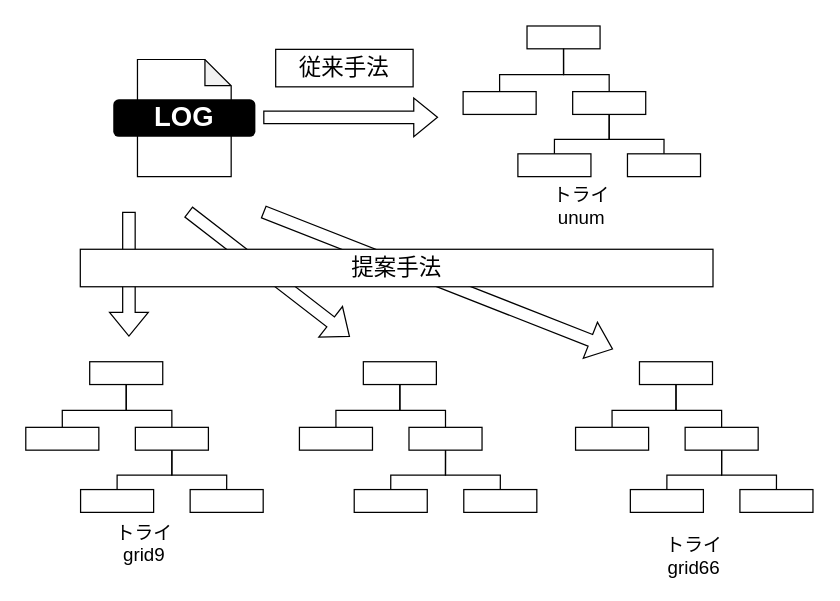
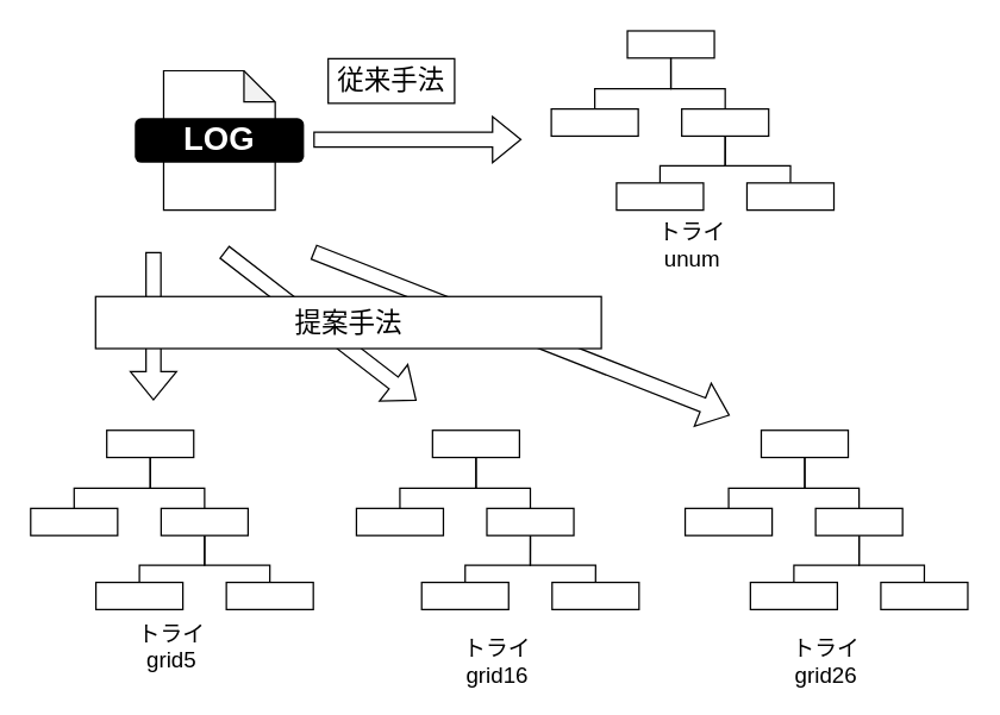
  <mxCell id="0" />
  <mxCell id="1" parent="0" />
  <mxCell id="2" value="" style="shape=note;whiteSpace=wrap;html=1;backgroundOutline=1;darkOpacity=0.05;size=21;" parent="1" vertex="1"><mxGeometry x="109.38" y="47.12" width="75" height="93.75" as="geometry" /></mxCell>
  <mxCell id="3" value="&lt;span style=&quot;font-size: 22px;&quot;&gt;LOG&lt;/span&gt;" style="text;html=1;strokeColor=none;fillColor=#000000;align=center;verticalAlign=middle;whiteSpace=wrap;rounded=1;fontColor=#FFFFFF;fontStyle=1;fontSize=22;" parent="1" vertex="1"><mxGeometry x="90" y="78.99" width="113.75" height="30" as="geometry" /></mxCell>
  <mxCell id="4" value="" style="shape=flexArrow;endArrow=classic;html=1;rounded=0;strokeWidth=1;fontSize=18;fontColor=#000000;" parent="1" edge="1"><mxGeometry width="50" height="50" relative="1" as="geometry"><mxPoint x="210" y="93.41" as="sourcePoint" /><mxPoint x="350" y="93.41" as="targetPoint" /></mxGeometry></mxCell>
  <mxCell id="5" value="" style="shape=flexArrow;endArrow=classic;html=1;rounded=0;strokeWidth=1;fontSize=18;fontColor=#000000;" parent="1" edge="1"><mxGeometry width="50" height="50" relative="1" as="geometry"><mxPoint x="102.54" y="169" as="sourcePoint" /><mxPoint x="102.54" y="269" as="targetPoint" /></mxGeometry></mxCell>
  <mxCell id="6" value="" style="shape=flexArrow;endArrow=classic;html=1;rounded=0;strokeWidth=1;fontSize=18;fontColor=#000000;" parent="1" edge="1"><mxGeometry width="50" height="50" relative="1" as="geometry"><mxPoint x="150" y="169" as="sourcePoint" /><mxPoint x="279.41" y="269" as="targetPoint" /></mxGeometry></mxCell>
  <mxCell id="7" value="" style="shape=flexArrow;endArrow=classic;html=1;rounded=0;strokeWidth=1;fontSize=18;fontColor=#000000;" parent="1" edge="1"><mxGeometry width="50" height="50" relative="1" as="geometry"><mxPoint x="210" y="169" as="sourcePoint" /><mxPoint x="490" y="279" as="targetPoint" /></mxGeometry></mxCell>
- <mxCell id="8" value="従来手法" style="text;html=1;strokeColor=default;fillColor=default;align=center;verticalAlign=middle;whiteSpace=wrap;rounded=0;fontSize=18;fontColor=#000000;" parent="1" vertex="1"><mxGeometry x="220" y="39" width="110" height="30" as="geometry" /></mxCell>
- <mxCell id="9" value="提案手法" style="text;html=1;strokeColor=default;fillColor=default;align=center;verticalAlign=middle;whiteSpace=wrap;rounded=0;fontSize=18;fontColor=#000000;" parent="1" vertex="1"><mxGeometry x="63.63" y="199" width="506.37" height="30" as="geometry" /></mxCell>
+ <mxCell id="8" value="従来手法" style="text;html=1;strokeColor=default;fillColor=default;align=center;verticalAlign=middle;whiteSpace=wrap;rounded=0;fontSize=18;fontColor=#000000;" parent="1" vertex="1"><mxGeometry x="220" y="39" width="85" height="30" as="geometry" /></mxCell>
+ <mxCell id="9" value="提案手法" style="text;html=1;strokeColor=default;fillColor=default;align=center;verticalAlign=middle;whiteSpace=wrap;rounded=0;fontSize=18;fontColor=#000000;" parent="1" vertex="1"><mxGeometry x="63.63" y="199" width="340" height="35" as="geometry" /></mxCell>
  <mxCell id="10" value="" style="group" vertex="1" connectable="0" parent="1"><mxGeometry x="370" y="20.3" width="190" height="120.57" as="geometry" /></mxCell>
  <mxCell id="11" value="" style="rounded=0;whiteSpace=wrap;html=1;" vertex="1" parent="10"><mxGeometry x="51.154" width="58.462" height="18.262" as="geometry" /></mxCell>
  <mxCell id="12" value="" style="rounded=0;whiteSpace=wrap;html=1;" vertex="1" parent="10"><mxGeometry x="43.846" y="102.308" width="58.462" height="18.262" as="geometry" /></mxCell>
  <mxCell id="13" value="" style="rounded=0;whiteSpace=wrap;html=1;" vertex="1" parent="10"><mxGeometry y="52.521" width="58.462" height="18.262" as="geometry" /></mxCell>
  <mxCell id="14" style="edgeStyle=orthogonalEdgeStyle;rounded=0;orthogonalLoop=1;jettySize=auto;html=1;exitX=0.5;exitY=1;exitDx=0;exitDy=0;entryX=0.5;entryY=0;entryDx=0;entryDy=0;endArrow=none;endFill=0;" edge="1" parent="10" source="11" target="13"><mxGeometry relative="1" as="geometry"><Array as="points"><mxPoint x="80" y="39" /><mxPoint x="29" y="39" /></Array></mxGeometry></mxCell>
  <mxCell id="15" style="edgeStyle=orthogonalEdgeStyle;rounded=0;orthogonalLoop=1;jettySize=auto;html=1;exitX=0.5;exitY=1;exitDx=0;exitDy=0;entryX=0.5;entryY=0;entryDx=0;entryDy=0;endArrow=none;endFill=0;" edge="1" parent="10" source="16" target="12"><mxGeometry relative="1" as="geometry" /></mxCell>
  <mxCell id="16" value="" style="rounded=0;whiteSpace=wrap;html=1;" vertex="1" parent="10"><mxGeometry x="87.692" y="52.521" width="58.462" height="18.262" as="geometry" /></mxCell>
  <mxCell id="17" style="edgeStyle=orthogonalEdgeStyle;rounded=0;orthogonalLoop=1;jettySize=auto;html=1;exitX=0.5;exitY=1;exitDx=0;exitDy=0;entryX=0.5;entryY=0;entryDx=0;entryDy=0;endArrow=none;endFill=0;" edge="1" parent="10" source="11" target="16"><mxGeometry relative="1" as="geometry"><Array as="points"><mxPoint x="80" y="39" /><mxPoint x="117" y="39" /></Array></mxGeometry></mxCell>
  <mxCell id="18" value="" style="rounded=0;whiteSpace=wrap;html=1;" vertex="1" parent="10"><mxGeometry x="131.538" y="102.308" width="58.462" height="18.262" as="geometry" /></mxCell>
  <mxCell id="19" style="edgeStyle=orthogonalEdgeStyle;rounded=0;orthogonalLoop=1;jettySize=auto;html=1;exitX=0.5;exitY=1;exitDx=0;exitDy=0;entryX=0.5;entryY=0;entryDx=0;entryDy=0;endArrow=none;endFill=0;" edge="1" parent="10" source="16" target="18"><mxGeometry relative="1" as="geometry" /></mxCell>
  <mxCell id="20" value="" style="group" vertex="1" connectable="0" parent="1"><mxGeometry x="20" y="289" width="190" height="120.57" as="geometry" /></mxCell>
  <mxCell id="21" value="" style="rounded=0;whiteSpace=wrap;html=1;" vertex="1" parent="20"><mxGeometry x="51.154" width="58.462" height="18.262" as="geometry" /></mxCell>
  <mxCell id="22" value="" style="rounded=0;whiteSpace=wrap;html=1;" vertex="1" parent="20"><mxGeometry x="43.846" y="102.308" width="58.462" height="18.262" as="geometry" /></mxCell>
  <mxCell id="23" value="" style="rounded=0;whiteSpace=wrap;html=1;" vertex="1" parent="20"><mxGeometry y="52.521" width="58.462" height="18.262" as="geometry" /></mxCell>
  <mxCell id="24" style="edgeStyle=orthogonalEdgeStyle;rounded=0;orthogonalLoop=1;jettySize=auto;html=1;exitX=0.5;exitY=1;exitDx=0;exitDy=0;entryX=0.5;entryY=0;entryDx=0;entryDy=0;endArrow=none;endFill=0;" edge="1" parent="20" source="21" target="23"><mxGeometry relative="1" as="geometry"><Array as="points"><mxPoint x="80" y="39" /><mxPoint x="29" y="39" /></Array></mxGeometry></mxCell>
  <mxCell id="25" style="edgeStyle=orthogonalEdgeStyle;rounded=0;orthogonalLoop=1;jettySize=auto;html=1;exitX=0.5;exitY=1;exitDx=0;exitDy=0;entryX=0.5;entryY=0;entryDx=0;entryDy=0;endArrow=none;endFill=0;" edge="1" parent="20" source="26" target="22"><mxGeometry relative="1" as="geometry" /></mxCell>
  <mxCell id="26" value="" style="rounded=0;whiteSpace=wrap;html=1;" vertex="1" parent="20"><mxGeometry x="87.692" y="52.521" width="58.462" height="18.262" as="geometry" /></mxCell>
  <mxCell id="27" style="edgeStyle=orthogonalEdgeStyle;rounded=0;orthogonalLoop=1;jettySize=auto;html=1;exitX=0.5;exitY=1;exitDx=0;exitDy=0;entryX=0.5;entryY=0;entryDx=0;entryDy=0;endArrow=none;endFill=0;" edge="1" parent="20" source="21" target="26"><mxGeometry relative="1" as="geometry"><Array as="points"><mxPoint x="80" y="39" /><mxPoint x="117" y="39" /></Array></mxGeometry></mxCell>
  <mxCell id="28" value="" style="rounded=0;whiteSpace=wrap;html=1;" vertex="1" parent="20"><mxGeometry x="131.538" y="102.308" width="58.462" height="18.262" as="geometry" /></mxCell>
  <mxCell id="29" style="edgeStyle=orthogonalEdgeStyle;rounded=0;orthogonalLoop=1;jettySize=auto;html=1;exitX=0.5;exitY=1;exitDx=0;exitDy=0;entryX=0.5;entryY=0;entryDx=0;entryDy=0;endArrow=none;endFill=0;" edge="1" parent="20" source="26" target="28"><mxGeometry relative="1" as="geometry" /></mxCell>
  <mxCell id="30" value="" style="group" vertex="1" connectable="0" parent="1"><mxGeometry x="460" y="289" width="190" height="120.57" as="geometry" /></mxCell>
  <mxCell id="31" value="" style="rounded=0;whiteSpace=wrap;html=1;" vertex="1" parent="30"><mxGeometry x="51.154" width="58.462" height="18.262" as="geometry" /></mxCell>
  <mxCell id="32" value="" style="rounded=0;whiteSpace=wrap;html=1;" vertex="1" parent="30"><mxGeometry x="43.846" y="102.308" width="58.462" height="18.262" as="geometry" /></mxCell>
  <mxCell id="33" value="" style="rounded=0;whiteSpace=wrap;html=1;" vertex="1" parent="30"><mxGeometry y="52.521" width="58.462" height="18.262" as="geometry" /></mxCell>
  <mxCell id="34" style="edgeStyle=orthogonalEdgeStyle;rounded=0;orthogonalLoop=1;jettySize=auto;html=1;exitX=0.5;exitY=1;exitDx=0;exitDy=0;entryX=0.5;entryY=0;entryDx=0;entryDy=0;endArrow=none;endFill=0;" edge="1" parent="30" source="31" target="33"><mxGeometry relative="1" as="geometry"><Array as="points"><mxPoint x="80" y="39" /><mxPoint x="29" y="39" /></Array></mxGeometry></mxCell>
  <mxCell id="35" style="edgeStyle=orthogonalEdgeStyle;rounded=0;orthogonalLoop=1;jettySize=auto;html=1;exitX=0.5;exitY=1;exitDx=0;exitDy=0;entryX=0.5;entryY=0;entryDx=0;entryDy=0;endArrow=none;endFill=0;" edge="1" parent="30" source="36" target="32"><mxGeometry relative="1" as="geometry" /></mxCell>
  <mxCell id="36" value="" style="rounded=0;whiteSpace=wrap;html=1;" vertex="1" parent="30"><mxGeometry x="87.692" y="52.521" width="58.462" height="18.262" as="geometry" /></mxCell>
  <mxCell id="37" style="edgeStyle=orthogonalEdgeStyle;rounded=0;orthogonalLoop=1;jettySize=auto;html=1;exitX=0.5;exitY=1;exitDx=0;exitDy=0;entryX=0.5;entryY=0;entryDx=0;entryDy=0;endArrow=none;endFill=0;" edge="1" parent="30" source="31" target="36"><mxGeometry relative="1" as="geometry"><Array as="points"><mxPoint x="80" y="39" /><mxPoint x="117" y="39" /></Array></mxGeometry></mxCell>
  <mxCell id="38" value="" style="rounded=0;whiteSpace=wrap;html=1;" vertex="1" parent="30"><mxGeometry x="131.538" y="102.308" width="58.462" height="18.262" as="geometry" /></mxCell>
  <mxCell id="39" style="edgeStyle=orthogonalEdgeStyle;rounded=0;orthogonalLoop=1;jettySize=auto;html=1;exitX=0.5;exitY=1;exitDx=0;exitDy=0;entryX=0.5;entryY=0;entryDx=0;entryDy=0;endArrow=none;endFill=0;" edge="1" parent="30" source="36" target="38"><mxGeometry relative="1" as="geometry" /></mxCell>
  <mxCell id="40" value="" style="group" vertex="1" connectable="0" parent="1"><mxGeometry x="239" y="289" width="190" height="120.57" as="geometry" /></mxCell>
  <mxCell id="41" value="" style="rounded=0;whiteSpace=wrap;html=1;" vertex="1" parent="40"><mxGeometry x="51.154" width="58.462" height="18.262" as="geometry" /></mxCell>
  <mxCell id="42" value="" style="rounded=0;whiteSpace=wrap;html=1;" vertex="1" parent="40"><mxGeometry x="43.846" y="102.308" width="58.462" height="18.262" as="geometry" /></mxCell>
  <mxCell id="43" value="" style="rounded=0;whiteSpace=wrap;html=1;" vertex="1" parent="40"><mxGeometry y="52.521" width="58.462" height="18.262" as="geometry" /></mxCell>
  <mxCell id="44" style="edgeStyle=orthogonalEdgeStyle;rounded=0;orthogonalLoop=1;jettySize=auto;html=1;exitX=0.5;exitY=1;exitDx=0;exitDy=0;entryX=0.5;entryY=0;entryDx=0;entryDy=0;endArrow=none;endFill=0;" edge="1" parent="40" source="41" target="43"><mxGeometry relative="1" as="geometry"><Array as="points"><mxPoint x="80" y="39" /><mxPoint x="29" y="39" /></Array></mxGeometry></mxCell>
  <mxCell id="45" style="edgeStyle=orthogonalEdgeStyle;rounded=0;orthogonalLoop=1;jettySize=auto;html=1;exitX=0.5;exitY=1;exitDx=0;exitDy=0;entryX=0.5;entryY=0;entryDx=0;entryDy=0;endArrow=none;endFill=0;" edge="1" parent="40" source="46" target="42"><mxGeometry relative="1" as="geometry" /></mxCell>
  <mxCell id="46" value="" style="rounded=0;whiteSpace=wrap;html=1;" vertex="1" parent="40"><mxGeometry x="87.692" y="52.521" width="58.462" height="18.262" as="geometry" /></mxCell>
  <mxCell id="47" style="edgeStyle=orthogonalEdgeStyle;rounded=0;orthogonalLoop=1;jettySize=auto;html=1;exitX=0.5;exitY=1;exitDx=0;exitDy=0;entryX=0.5;entryY=0;entryDx=0;entryDy=0;endArrow=none;endFill=0;" edge="1" parent="40" source="41" target="46"><mxGeometry relative="1" as="geometry"><Array as="points"><mxPoint x="80" y="39" /><mxPoint x="117" y="39" /></Array></mxGeometry></mxCell>
  <mxCell id="48" value="" style="rounded=0;whiteSpace=wrap;html=1;" vertex="1" parent="40"><mxGeometry x="131.538" y="102.308" width="58.462" height="18.262" as="geometry" /></mxCell>
  <mxCell id="49" style="edgeStyle=orthogonalEdgeStyle;rounded=0;orthogonalLoop=1;jettySize=auto;html=1;exitX=0.5;exitY=1;exitDx=0;exitDy=0;entryX=0.5;entryY=0;entryDx=0;entryDy=0;endArrow=none;endFill=0;" edge="1" parent="40" source="46" target="48"><mxGeometry relative="1" as="geometry" /></mxCell>
  <mxCell id="50" value="&lt;font style=&quot;font-size: 15px;&quot;&gt;トライ&lt;br&gt;unum&lt;/font&gt;" style="text;html=1;strokeColor=none;fillColor=none;align=center;verticalAlign=middle;whiteSpace=wrap;rounded=0;" vertex="1" parent="1"><mxGeometry x="435" y="149" width="60" height="30" as="geometry" /></mxCell>
- <mxCell id="51" value="&lt;font style=&quot;font-size: 15px;&quot;&gt;トライ&lt;br&gt;grid9&lt;br&gt;&lt;/font&gt;" style="text;html=1;strokeColor=none;fillColor=none;align=center;verticalAlign=middle;whiteSpace=wrap;rounded=0;" vertex="1" parent="1"><mxGeometry x="85" y="419" width="60" height="30" as="geometry" /></mxCell>
- <mxCell id="52" value="&lt;font style=&quot;font-size: 15px;&quot;&gt;トライ&lt;br&gt;grid66&lt;br&gt;&lt;/font&gt;" style="text;html=1;strokeColor=none;fillColor=none;align=center;verticalAlign=middle;whiteSpace=wrap;rounded=0;" vertex="1" parent="1"><mxGeometry x="525" y="429" width="60" height="30" as="geometry" /></mxCell>
+ <mxCell id="51" value="&lt;font style=&quot;font-size: 15px;&quot;&gt;トライ&lt;br&gt;grid5&lt;br&gt;&lt;/font&gt;" style="text;html=1;strokeColor=none;fillColor=none;align=center;verticalAlign=middle;whiteSpace=wrap;rounded=0;" vertex="1" parent="1"><mxGeometry x="85" y="419" width="60" height="30" as="geometry" /></mxCell>
+ <mxCell id="52" value="&lt;font style=&quot;font-size: 15px;&quot;&gt;トライ&lt;br&gt;grid26&lt;br&gt;&lt;/font&gt;" style="text;html=1;strokeColor=none;fillColor=none;align=center;verticalAlign=middle;whiteSpace=wrap;rounded=0;" vertex="1" parent="1"><mxGeometry x="525" y="429" width="60" height="30" as="geometry" /></mxCell>
+ <mxCell id="53" value="&lt;font style=&quot;font-size: 15px;&quot;&gt;トライ&lt;br&gt;grid16&lt;br&gt;&lt;/font&gt;" style="text;html=1;strokeColor=none;fillColor=none;align=center;verticalAlign=middle;whiteSpace=wrap;rounded=0;" vertex="1" parent="1"><mxGeometry x="304" y="429" width="60" height="30" as="geometry" /></mxCell>
